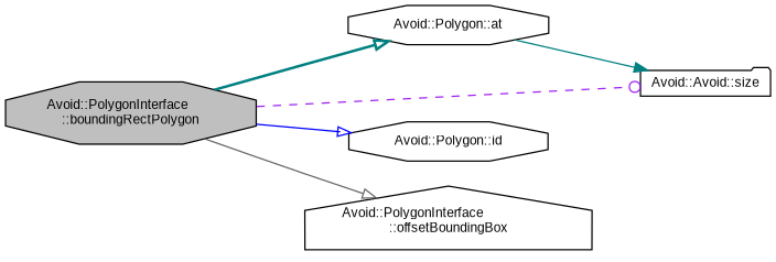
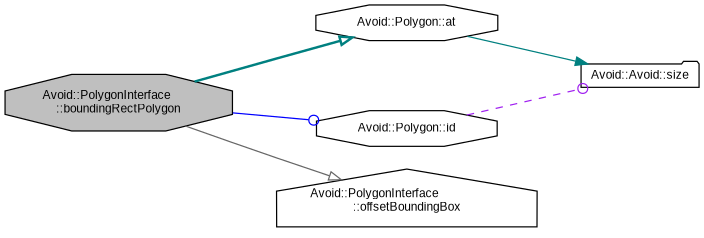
  digraph {
    fontname="Liberation Sans"
    rankdir=LR
    node [color=black fillcolor=white fontname="Liberation Sans" fontsize=10 shape=octagon style=filled]
    edge [arrowhead=onormal color=teal fontname="Liberation Sans" fontsize=10 labelfontname=Helvetica labelfontsize=10 style=solid]
    n1 [fillcolor=grey75 fontcolor=black height=0.2 label="Avoid::PolygonInterface\l::boundingRectPolygon" width=0.4]
    n2 [height=0.2 label="Avoid::Polygon::at" width=0.4]
    n3 [height=0.2 label="Avoid::Avoid::size" shape=folder width=0.4]
    n4 [height=0.2 label="Avoid::Polygon::id" width=0.4]
    n5 [height=0.2 label="Avoid::PolygonInterface\l::offsetBoundingBox" shape=house width=0.4]
    n1 -> n2 [style=bold]
-   n1 -> n3 [arrowhead=odot color=purple style=dashed]
-   n1 -> n4 [color=blue]
+   n4 -> n3 [arrowhead=odot color=purple style=dashed]
+   n1 -> n4 [arrowhead=odot color=blue]
    n1 -> n5 [color=gray40]
    n2 -> n3 [arrowhead=normal]
  }
